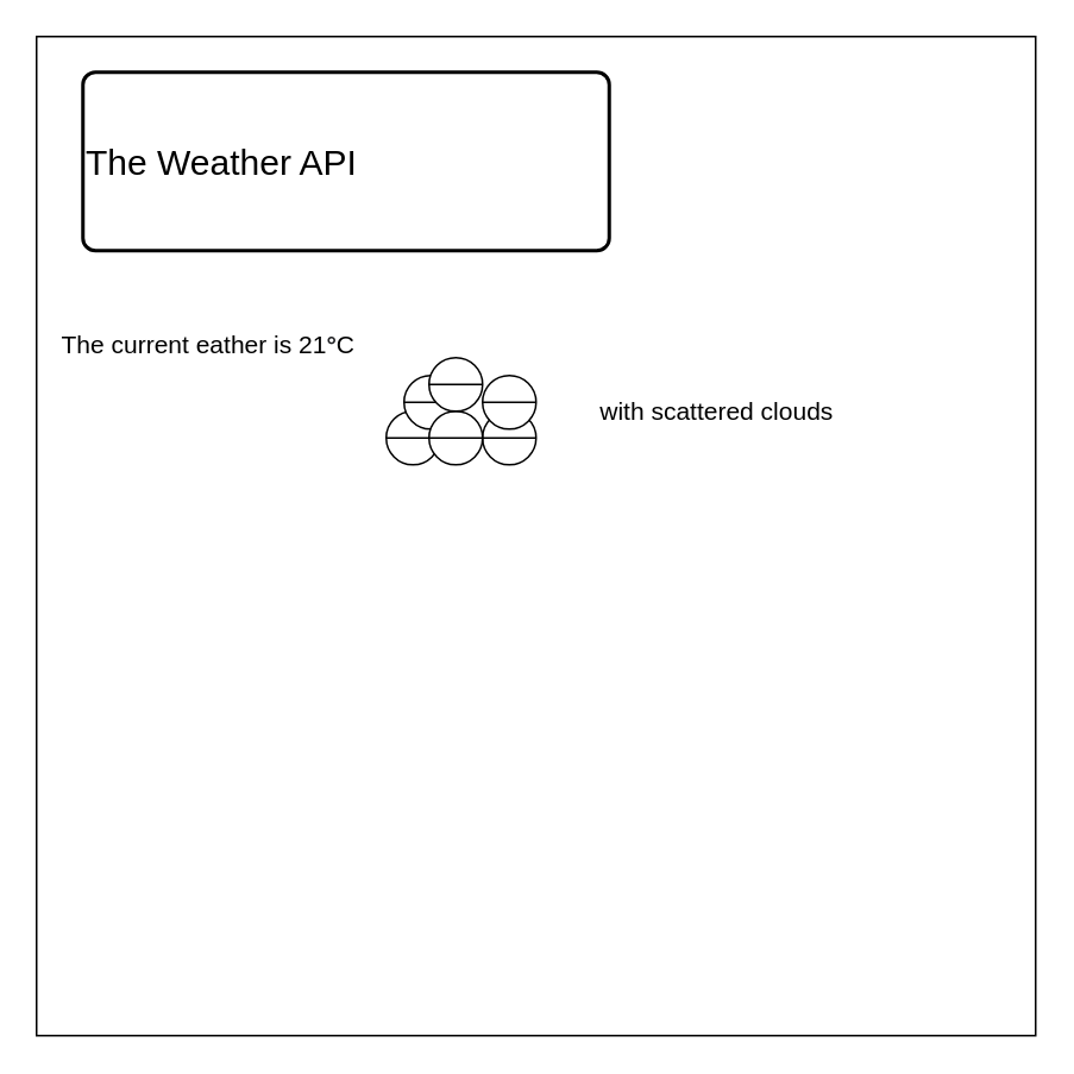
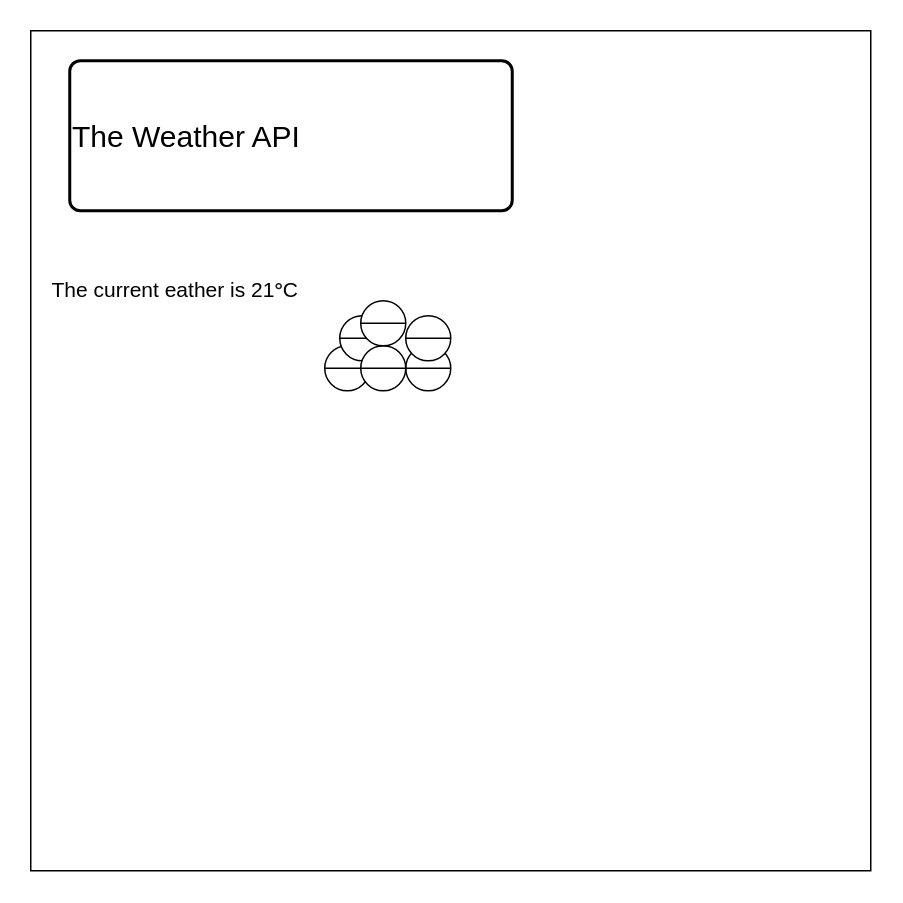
  <mxCell id="0" />
  <mxCell id="1" parent="0" />
  <mxCell id="2" value="" style="whiteSpace=wrap;html=1;aspect=fixed;" vertex="1" parent="1"><mxGeometry x="20" y="20" width="560" height="560" as="geometry" /></mxCell>
  <mxCell id="3" value="&lt;font style=&quot;font-size: 20px&quot;&gt;The Weather API&lt;/font&gt;" style="rounded=1;whiteSpace=wrap;html=1;absoluteArcSize=1;arcSize=14;strokeWidth=2;align=left;" vertex="1" parent="1"><mxGeometry x="46" y="40" width="295" height="100" as="geometry" /></mxCell>
  <mxCell id="4" value="&lt;font style=&quot;font-size: 14px&quot;&gt;The current eather is 21&lt;b style=&quot;color: rgb(32 , 33 , 36) ; font-family: &amp;#34;arial&amp;#34; , sans-serif ; text-align: left ; background-color: rgb(255 , 255 , 255)&quot;&gt;°&lt;/b&gt;C&lt;/font&gt;" style="text;html=1;align=center;verticalAlign=middle;resizable=0;points=[];autosize=1;strokeColor=none;fillColor=none;fontSize=20;" vertex="1" parent="1"><mxGeometry x="26" y="175" width="180" height="30" as="geometry" /></mxCell>
  <mxCell id="5" value="" style="shape=lineEllipse;perimeter=ellipsePerimeter;whiteSpace=wrap;html=1;backgroundOutline=1;fontSize=14;" vertex="1" parent="1"><mxGeometry x="270" y="230" width="30" height="30" as="geometry" /></mxCell>
  <mxCell id="6" value="" style="shape=lineEllipse;perimeter=ellipsePerimeter;whiteSpace=wrap;html=1;backgroundOutline=1;fontSize=14;" vertex="1" parent="1"><mxGeometry x="216" y="230" width="30" height="30" as="geometry" /></mxCell>
  <mxCell id="7" value="" style="shape=lineEllipse;perimeter=ellipsePerimeter;whiteSpace=wrap;html=1;backgroundOutline=1;fontSize=14;" vertex="1" parent="1"><mxGeometry x="226" y="210" width="30" height="30" as="geometry" /></mxCell>
  <mxCell id="8" value="" style="shape=lineEllipse;perimeter=ellipsePerimeter;whiteSpace=wrap;html=1;backgroundOutline=1;fontSize=14;" vertex="1" parent="1"><mxGeometry x="270" y="210" width="30" height="30" as="geometry" /></mxCell>
  <mxCell id="9" value="" style="shape=lineEllipse;perimeter=ellipsePerimeter;whiteSpace=wrap;html=1;backgroundOutline=1;fontSize=14;" vertex="1" parent="1"><mxGeometry x="240" y="230" width="30" height="30" as="geometry" /></mxCell>
  <mxCell id="10" value="" style="shape=lineEllipse;perimeter=ellipsePerimeter;whiteSpace=wrap;html=1;backgroundOutline=1;fontSize=14;" vertex="1" parent="1"><mxGeometry x="240" y="200" width="30" height="30" as="geometry" /></mxCell>
- <mxCell id="11" value="with scattered clouds" style="text;html=1;align=center;verticalAlign=middle;resizable=0;points=[];autosize=1;strokeColor=none;fillColor=none;fontSize=14;" vertex="1" parent="1"><mxGeometry x="326" y="220" width="150" height="20" as="geometry" /></mxCell>
